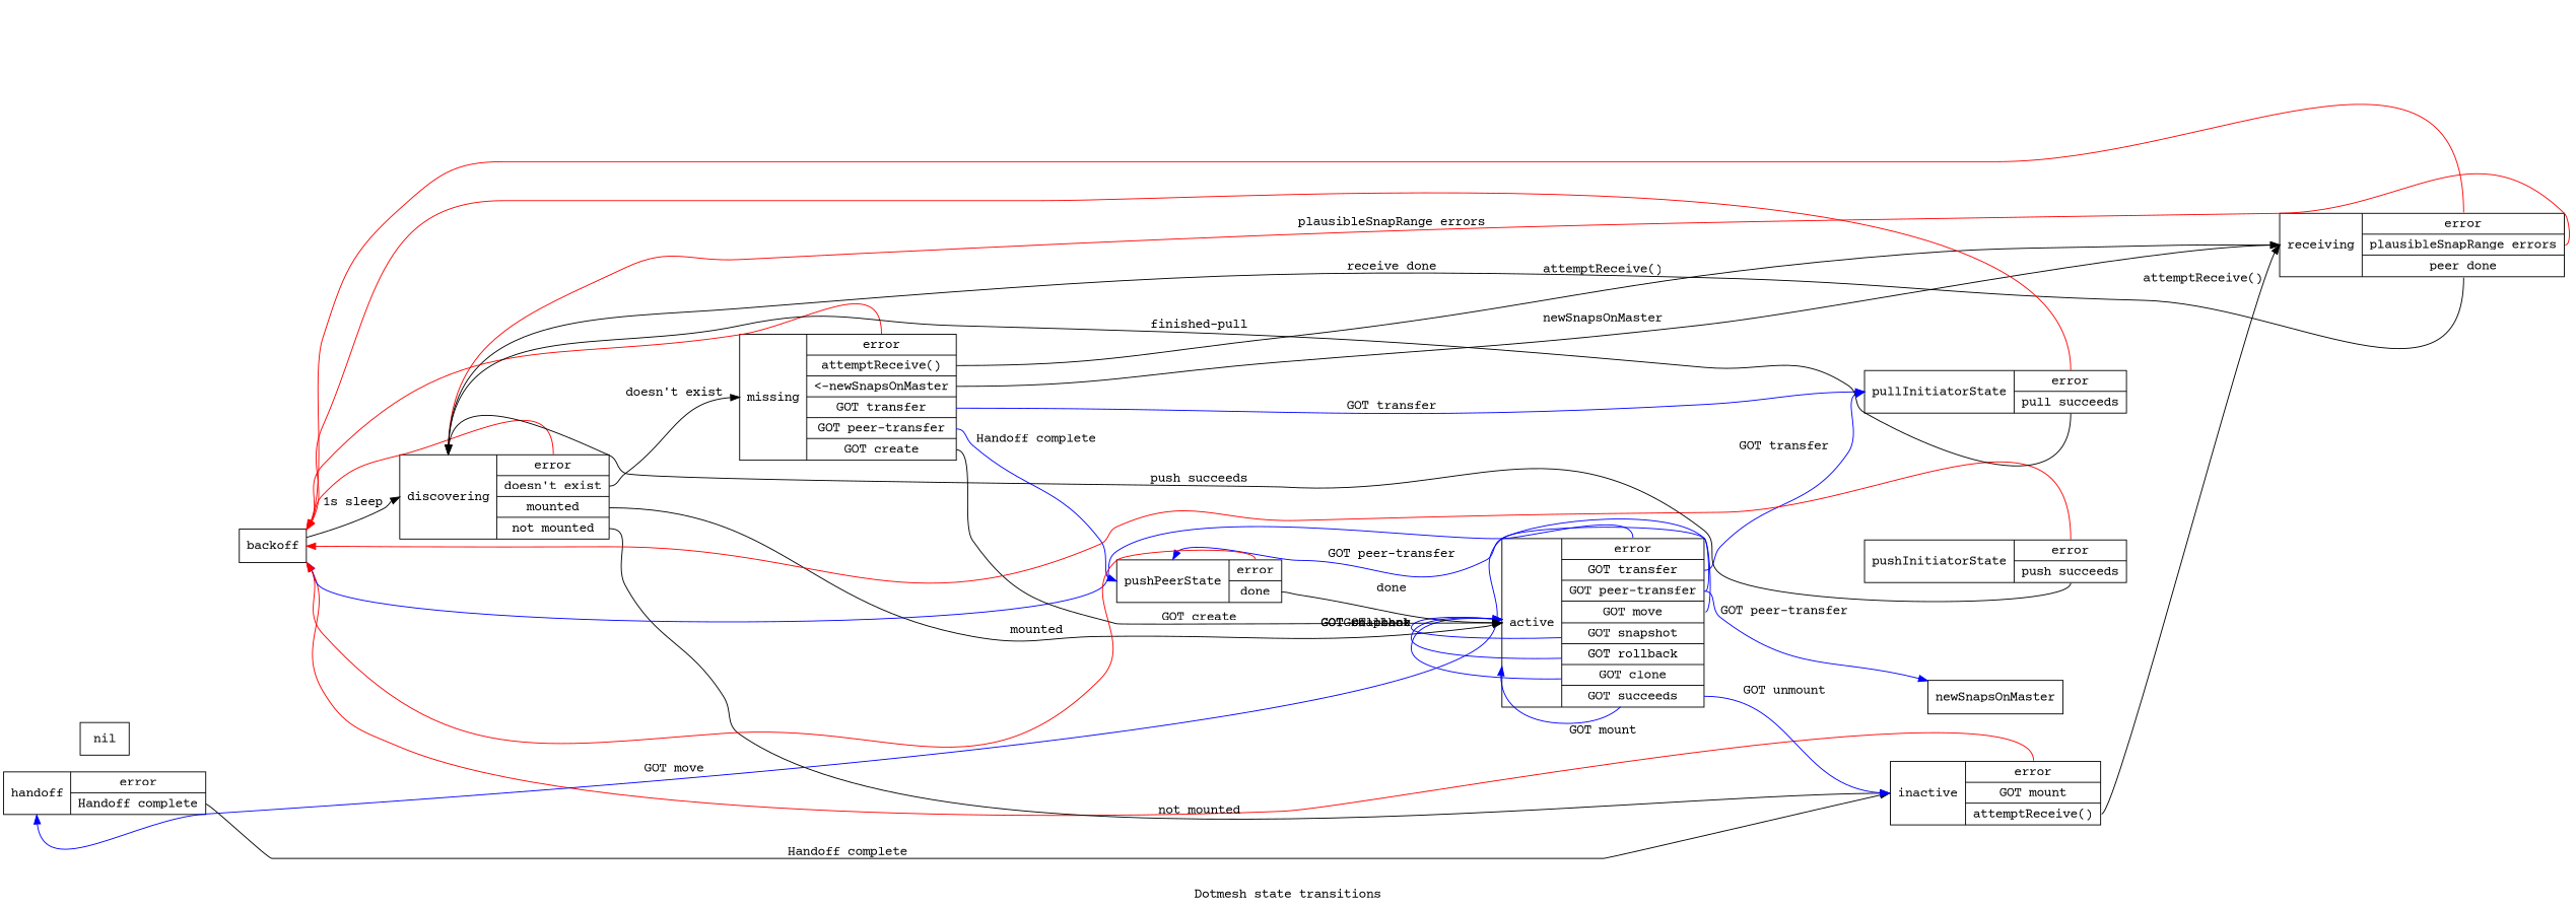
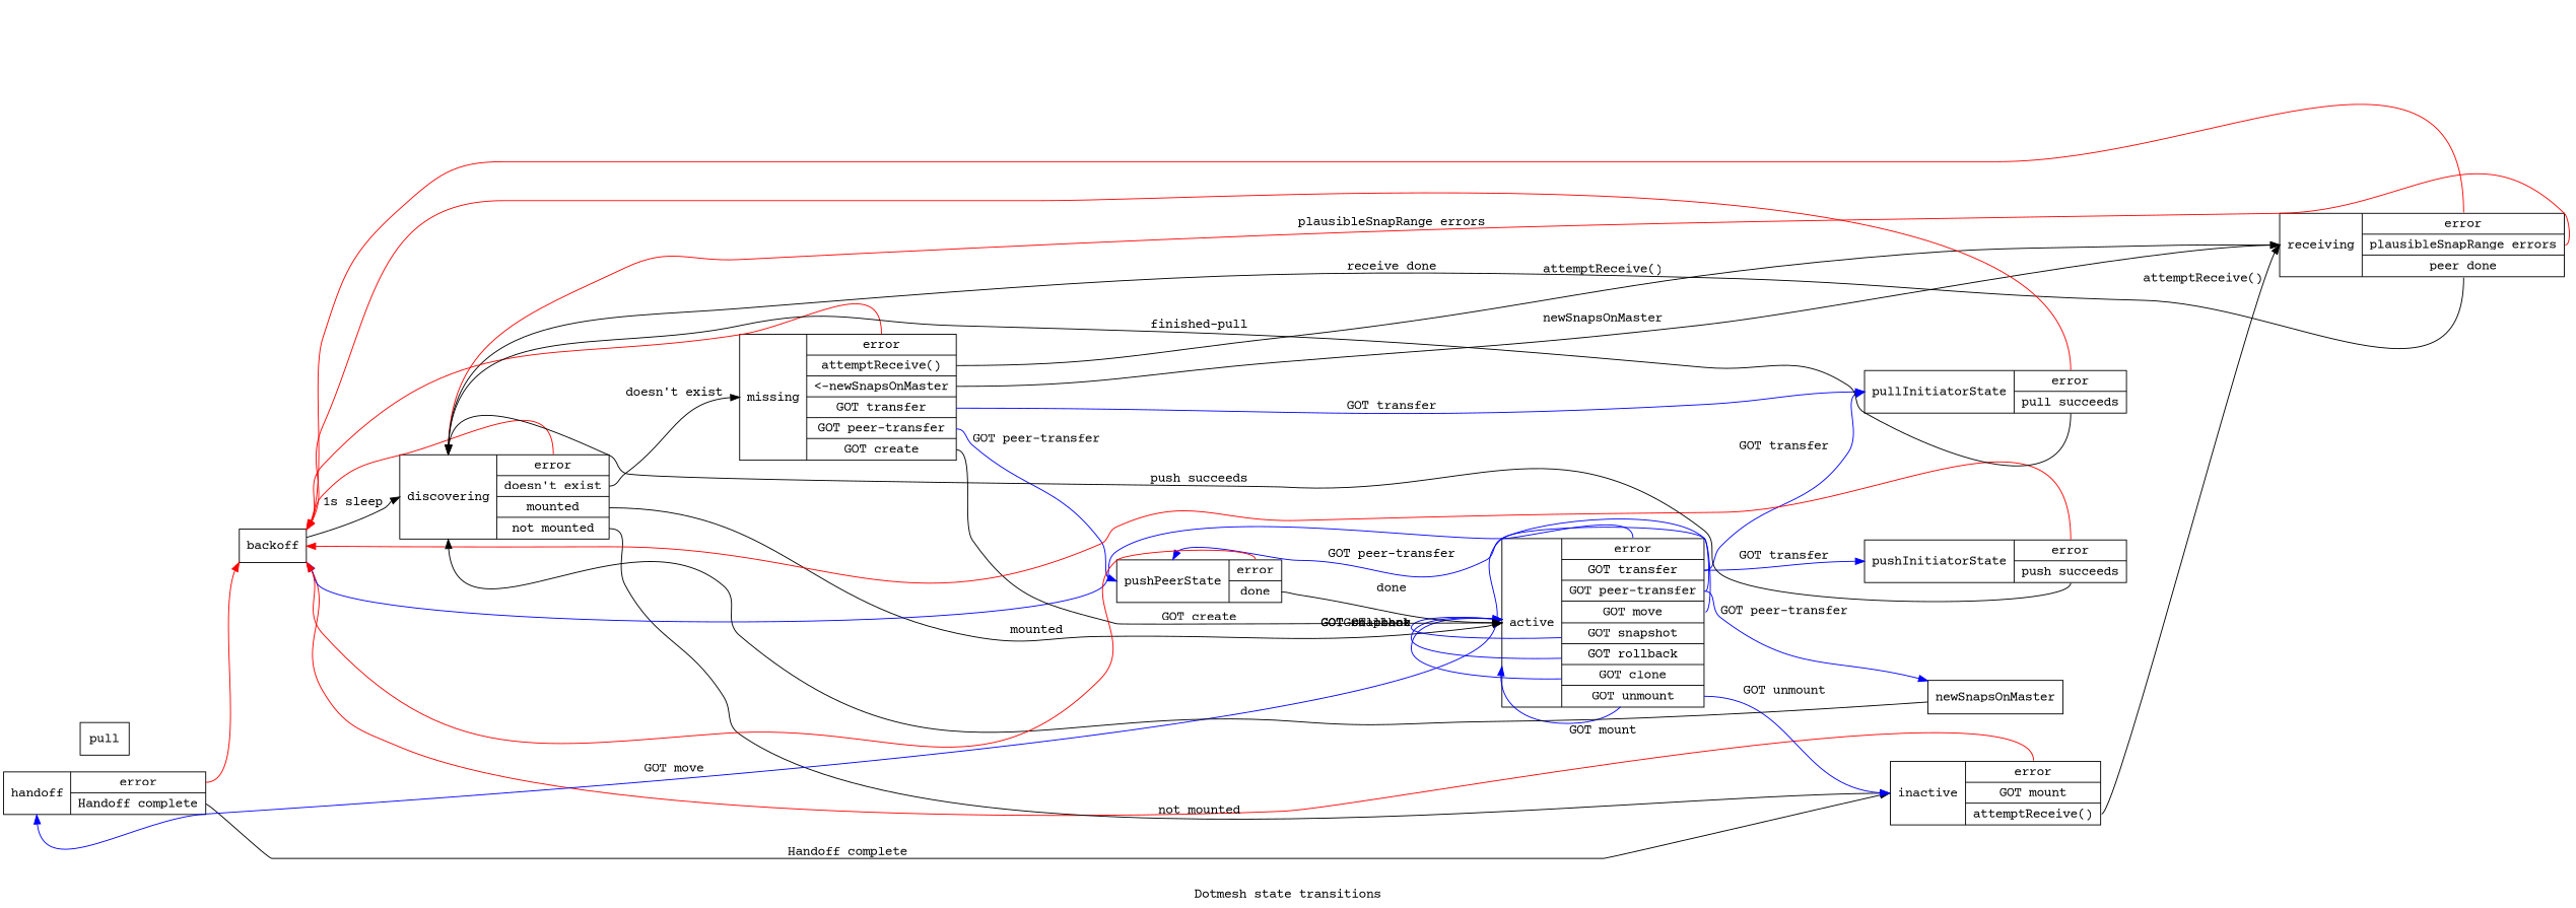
  digraph {
    fontname="Courier Prime"
    label="Dotmesh state transitions"
    rankdir=LR
    node [fontname="Courier Prime" shape=record]
    edge [fontname="Courier Prime" headport=in tailport=error]
    n1 [label="{<in>handoff|{<error>error|<hc>Handoff complete}}"]
    backoff
    n3 [label="{<in>inactive|{<error>error|<mount>GOT mount|<ar>attemptReceive()}}"]
    n4 [label="{<in>discovering|{<error>error|<m>doesn't exist|<a>mounted|<i>not mounted}}"]
    n5 [label="{<in>receiving|{<error>error|<psre>plausibleSnapRange errors|<done>peer done}}"]
-   n6 [label="{<in>active|{<error>error|<transfer>GOT transfer|<peertransfer>GOT peer-transfer|<move>GOT move|<snapshot>GOT snapshot|<rollback>GOT rollback|<clone>GOT clone|<unmount>GOT succeeds}}"]
+   n6 [label="{<in>active|{<error>error|<transfer>GOT transfer|<peertransfer>GOT peer-transfer|<move>GOT move|<snapshot>GOT snapshot|<rollback>GOT rollback|<clone>GOT clone|<unmount>GOT unmount}}"]
    n7 [label="{<in>missing|{<error>error|<ar>attemptReceive()|<nsom>&lt;-newSnapsOnMaster|<transfer>GOT transfer|<peertransfer>GOT peer-transfer|<create>GOT create}}"]
    n8 [label="{<in>pushInitiatorState|{<error>error|<ps>push succeeds}}"]
    n9 [label="{<in>pullInitiatorState|{<error>error|<ps>pull succeeds}}"]
    n10 [label=newSnapsOnMaster]
    n11 [label="{<in>pushPeerState|{<error>error|<done>done}}"]
-   nil [shape=box]
+   nil [shape=box label=pull]
+   n1 -> backoff [color=red]
    n1 -> n3 [label="Handoff complete" tailport=hc]
    backoff -> n4 [label="1s sleep"]
    n3 -> backoff [color=red]
    n3 -> n5 [label="attemptReceive()" tailport=ar]
    n4 -> backoff [color=red]
    n4 -> n3 [label="not mounted" tailport=i]
    n4 -> n6 [label=mounted tailport=a]
    n4 -> n7 [label="doesn't exist" tailport=m]
    n5 -> backoff [color=red]
    n5 -> n4 [color=red label="plausibleSnapRange errors" tailport=psre]
    n5 -> n4 [label="receive done" tailport=done]
    n6 -> n1 [color=blue label="GOT move" tailport=move]
    n6 -> backoff [color=blue]
    n6 -> n3 [color=blue label="GOT unmount" tailport=unmount]
    n6 -> n6 [color=blue label="GOT snapshot" tailport=snapshot]
    n6 -> n6 [color=blue label="GOT rollback" tailport=rollback]
    n6 -> n6 [color=blue label="GOT clone" tailport=clone]
    n6 -> n6 [color=blue label="GOT mount" tailport=mount]
+   n6 -> n8 [color=blue label="GOT transfer" tailport=transfer]
    n6 -> n9 [color=blue label="GOT transfer" tailport=transfer]
    n6 -> n10 [color=blue label="GOT peer-transfer" tailport=peertransfer]
    n6 -> n11 [color=blue label="GOT peer-transfer" tailport=peertransfer]
    n7 -> backoff [color=red]
    n7 -> n5 [label="attemptReceive()" tailport=ar]
    n7 -> n5 [label=newSnapsOnMaster tailport=nsom]
    n7 -> n6 [label="GOT create" tailport=create]
    n7 -> n9 [color=blue label="GOT transfer" tailport=transfer]
-   n7 -> n11 [color=blue label="Handoff complete" tailport=peertransfer]
+   n7 -> n11 [color=blue label="GOT peer-transfer" tailport=peertransfer]
    n8 -> backoff [color=red]
    n8 -> n4 [label="push succeeds" tailport=ps]
    n9 -> backoff [color=red]
    n9 -> n4 [label="finished-pull" tailport=ps]
+   n10 -> n4
    n11 -> backoff [color=red]
    n11 -> n6 [label=done tailport=done]
  }
